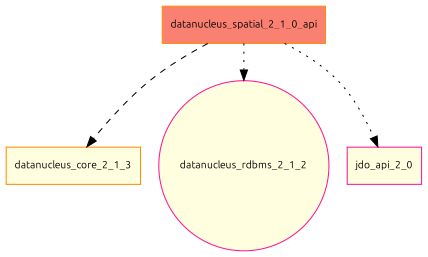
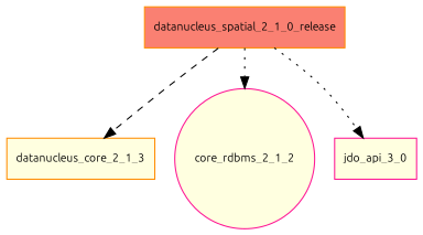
  digraph {
    fontname=Ubuntu
    node [color=darkorange fillcolor=lightyellow fontname=Ubuntu fontsize=10.0 shape=box style=filled]
    edge [fontname=Ubuntu style=dotted]
-   datanucleus_spatial_2_1_0_release [fillcolor=salmon label=datanucleus_spatial_2_1_0_api]
+   datanucleus_spatial_2_1_0_release [fillcolor=salmon]
    datanucleus_core_2_1_3
-   datanucleus_rdbms_2_1_2 [color=deeppink shape=circle]
-   jdo_api_3_0 [color=deeppink label=jdo_api_2_0]
+   datanucleus_rdbms_2_1_2 [color=deeppink shape=circle label=core_rdbms_2_1_2]
+   jdo_api_3_0 [color=deeppink]
    datanucleus_spatial_2_1_0_release -> datanucleus_core_2_1_3 [style=dashed]
    datanucleus_spatial_2_1_0_release -> datanucleus_rdbms_2_1_2
    datanucleus_spatial_2_1_0_release -> jdo_api_3_0
  }
